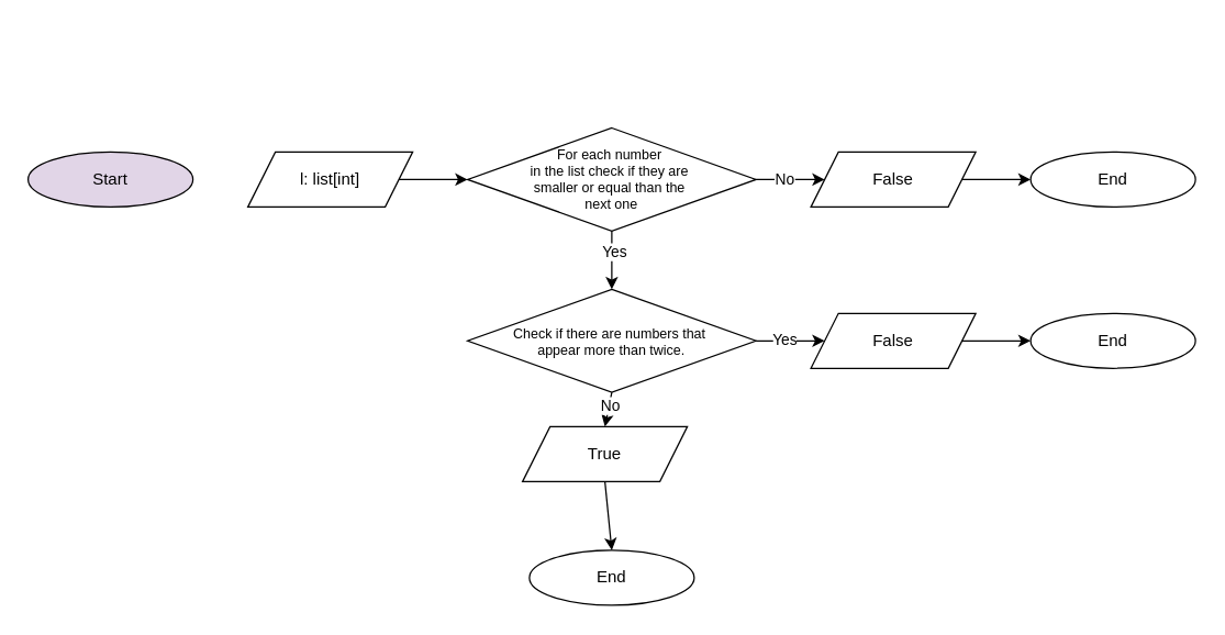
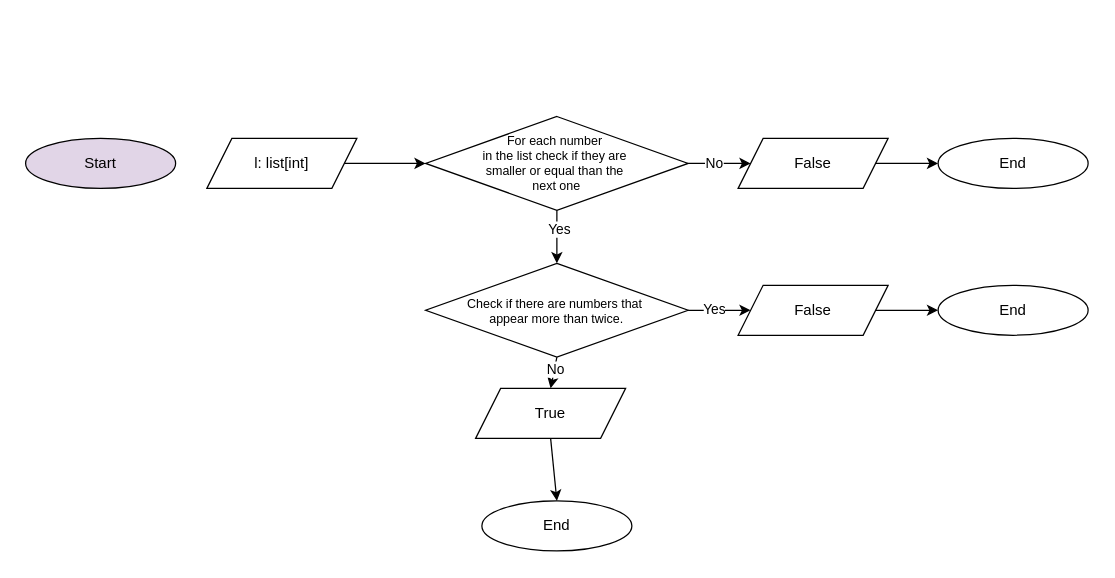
  <mxCell id="0" />
  <mxCell id="1" parent="0" />
  <mxCell id="2" value="" style="edgeStyle=orthogonalEdgeStyle;rounded=0;orthogonalLoop=1;jettySize=auto;html=1;" edge="1" parent="1"><mxGeometry relative="1" as="geometry"><mxPoint x="220" y="20" as="targetPoint" /></mxGeometry></mxCell>
  <mxCell id="3" value="Start" style="ellipse;whiteSpace=wrap;html=1;fillColor=#e1d5e7;" vertex="1" parent="1"><mxGeometry x="20" y="110" width="120" height="40" as="geometry" /></mxCell>
- <mxCell id="4" value="l: list[int]" style="shape=parallelogram;perimeter=parallelogramPerimeter;whiteSpace=wrap;html=1;fixedSize=1;" vertex="1" parent="1"><mxGeometry x="180" y="110" width="120" height="40" as="geometry" /></mxCell>
+ <mxCell id="4" value="l: list[int]" style="shape=parallelogram;perimeter=parallelogramPerimeter;whiteSpace=wrap;html=1;fixedSize=1;" vertex="1" parent="1"><mxGeometry x="165" y="110" width="120" height="40" as="geometry" /></mxCell>
  <mxCell id="5" value="For each number&amp;nbsp;&lt;div&gt;in the list check if they are&amp;nbsp;&lt;/div&gt;&lt;div&gt;smaller or equal than the&amp;nbsp;&lt;/div&gt;&lt;div&gt;next one&lt;/div&gt;" style="rhombus;whiteSpace=wrap;html=1;fontSize=10;" vertex="1" parent="1"><mxGeometry x="340" y="92.5" width="210" height="75" as="geometry" /></mxCell>
  <mxCell id="6" value="False" style="shape=parallelogram;perimeter=parallelogramPerimeter;whiteSpace=wrap;html=1;fixedSize=1;" vertex="1" parent="1"><mxGeometry x="590" y="110" width="120" height="40" as="geometry" /></mxCell>
  <mxCell id="7" value="End" style="ellipse;whiteSpace=wrap;html=1;" vertex="1" parent="1"><mxGeometry x="750" y="110" width="120" height="40" as="geometry" /></mxCell>
  <mxCell id="8" value="False" style="shape=parallelogram;perimeter=parallelogramPerimeter;whiteSpace=wrap;html=1;fixedSize=1;" vertex="1" parent="1"><mxGeometry x="590" y="227.5" width="120" height="40" as="geometry" /></mxCell>
  <mxCell id="9" value="End" style="ellipse;whiteSpace=wrap;html=1;" vertex="1" parent="1"><mxGeometry x="750" y="227.5" width="120" height="40" as="geometry" /></mxCell>
  <mxCell id="10" value="True" style="shape=parallelogram;perimeter=parallelogramPerimeter;whiteSpace=wrap;html=1;fixedSize=1;" vertex="1" parent="1"><mxGeometry x="380" y="310" width="120" height="40" as="geometry" /></mxCell>
  <mxCell id="11" value="End" style="ellipse;whiteSpace=wrap;html=1;" vertex="1" parent="1"><mxGeometry x="385" y="400" width="120" height="40" as="geometry" /></mxCell>
  <mxCell id="12" value="" style="endArrow=classic;html=1;rounded=0;exitX=1;exitY=0.5;exitDx=0;exitDy=0;entryX=0;entryY=0.5;entryDx=0;entryDy=0;" edge="1" parent="1" source="4" target="5"><mxGeometry width="50" height="50" relative="1" as="geometry"><mxPoint x="150" y="140" as="sourcePoint" /><mxPoint x="340" y="170" as="targetPoint" /></mxGeometry></mxCell>
  <mxCell id="13" value="" style="endArrow=classic;html=1;rounded=0;exitX=1;exitY=0.5;exitDx=0;exitDy=0;entryX=0;entryY=0.5;entryDx=0;entryDy=0;" edge="1" parent="1" source="5" target="6"><mxGeometry width="50" height="50" relative="1" as="geometry"><mxPoint x="470" y="140" as="sourcePoint" /><mxPoint x="510" y="140" as="targetPoint" /></mxGeometry></mxCell>
  <mxCell id="14" value="No" style="edgeLabel;html=1;align=center;verticalAlign=middle;resizable=0;points=[];" vertex="1" connectable="0" parent="13"><mxGeometry x="0.034" y="1" relative="1" as="geometry"><mxPoint x="-6" as="offset" /></mxGeometry></mxCell>
  <mxCell id="15" value="" style="endArrow=classic;html=1;rounded=0;exitX=1;exitY=0.5;exitDx=0;exitDy=0;entryX=0;entryY=0.5;entryDx=0;entryDy=0;" edge="1" parent="1" target="8"><mxGeometry width="50" height="50" relative="1" as="geometry"><mxPoint x="550" y="247.5" as="sourcePoint" /><mxPoint x="610" y="177.5" as="targetPoint" /></mxGeometry></mxCell>
  <mxCell id="16" value="Yes" style="edgeLabel;html=1;align=center;verticalAlign=middle;resizable=0;points=[];" vertex="1" connectable="0" parent="15"><mxGeometry x="-0.491" y="1" relative="1" as="geometry"><mxPoint x="7" as="offset" /></mxGeometry></mxCell>
  <mxCell id="17" value="" style="endArrow=classic;html=1;rounded=0;exitX=0.5;exitY=1;exitDx=0;exitDy=0;entryX=0.5;entryY=0;entryDx=0;entryDy=0;" edge="1" parent="1" source="5" target="24"><mxGeometry width="50" height="50" relative="1" as="geometry"><mxPoint x="650" y="315" as="sourcePoint" /><mxPoint x="680" y="315" as="targetPoint" /></mxGeometry></mxCell>
  <mxCell id="18" value="Yes" style="edgeLabel;html=1;align=center;verticalAlign=middle;resizable=0;points=[];" vertex="1" connectable="0" parent="17"><mxGeometry x="-0.3" y="1" relative="1" as="geometry"><mxPoint as="offset" /></mxGeometry></mxCell>
  <mxCell id="19" value="" style="endArrow=classic;html=1;rounded=0;exitX=0.5;exitY=1;exitDx=0;exitDy=0;entryX=0.5;entryY=0;entryDx=0;entryDy=0;" edge="1" parent="1" source="24" target="10"><mxGeometry width="50" height="50" relative="1" as="geometry"><mxPoint x="560" y="230" as="sourcePoint" /><mxPoint x="445" y="320" as="targetPoint" /></mxGeometry></mxCell>
  <mxCell id="20" value="No" style="edgeLabel;html=1;align=center;verticalAlign=middle;resizable=0;points=[];" vertex="1" connectable="0" parent="19"><mxGeometry x="-0.214" y="-2" relative="1" as="geometry"><mxPoint x="2" as="offset" /></mxGeometry></mxCell>
  <mxCell id="21" value="" style="endArrow=classic;html=1;rounded=0;entryX=0;entryY=0.5;entryDx=0;entryDy=0;exitX=1;exitY=0.5;exitDx=0;exitDy=0;" edge="1" parent="1" source="6" target="7"><mxGeometry width="50" height="50" relative="1" as="geometry"><mxPoint x="770" y="130" as="sourcePoint" /><mxPoint x="350" y="140" as="targetPoint" /></mxGeometry></mxCell>
  <mxCell id="22" value="" style="endArrow=classic;html=1;rounded=0;entryX=0;entryY=0.5;entryDx=0;entryDy=0;exitX=1;exitY=0.5;exitDx=0;exitDy=0;" edge="1" parent="1" source="8" target="9"><mxGeometry width="50" height="50" relative="1" as="geometry"><mxPoint x="710" y="177.5" as="sourcePoint" /><mxPoint x="760" y="177.5" as="targetPoint" /></mxGeometry></mxCell>
  <mxCell id="23" value="" style="endArrow=classic;html=1;rounded=0;entryX=0.5;entryY=0;entryDx=0;entryDy=0;exitX=0.5;exitY=1;exitDx=0;exitDy=0;" edge="1" parent="1" source="10" target="11"><mxGeometry width="50" height="50" relative="1" as="geometry"><mxPoint x="780" y="220" as="sourcePoint" /><mxPoint x="830" y="220" as="targetPoint" /></mxGeometry></mxCell>
  <mxCell id="24" value="Check if there are numbers that&amp;nbsp;&lt;div&gt;appear more than twice.&lt;/div&gt;" style="rhombus;whiteSpace=wrap;html=1;fontSize=10;" vertex="1" parent="1"><mxGeometry x="340" y="210" width="210" height="75" as="geometry" /></mxCell>
